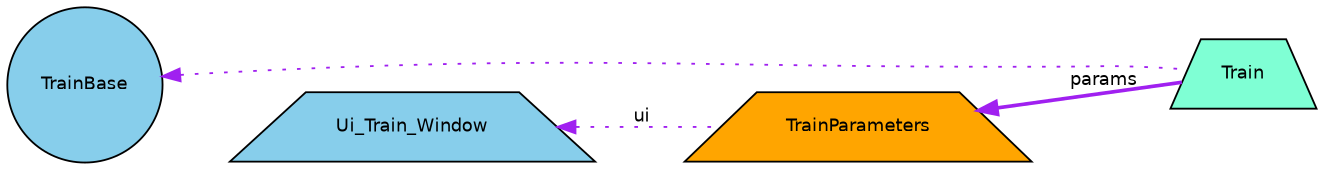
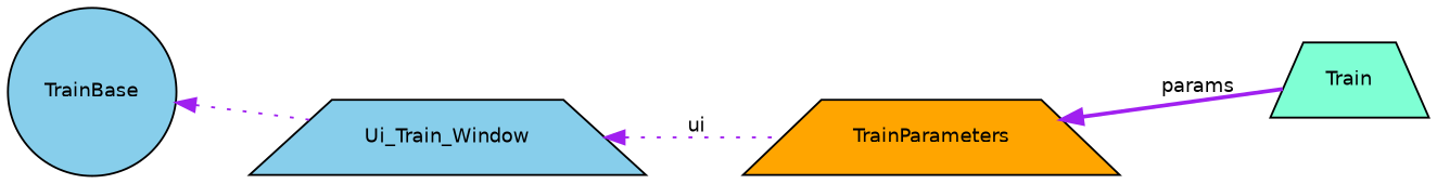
  digraph {
    rankdir=LR
    node [color=black fillcolor=skyblue fontname=Helvetica fontsize=10 shape=trapezium style=filled]
    edge [color=purple dir=back fontname=Helvetica fontsize=10 labelfontname=Helvetica labelfontsize=10 style=dotted]
    n1 [fillcolor=aquamarine fontcolor=black height=0.2 label=Train width=0.4]
    n2 [height=0.2 label=TrainBase shape=circle width=0.4]
    n3 [height=0.2 label=Ui_Train_Window width=0.4]
    n4 [fillcolor=orange height=0.2 label=TrainParameters width=0.4]
-   n2 -> n1
+   n2 -> n3
    n3 -> n4 [label=" ui"]
    n4 -> n1 [label=" params" style=bold]
  }
